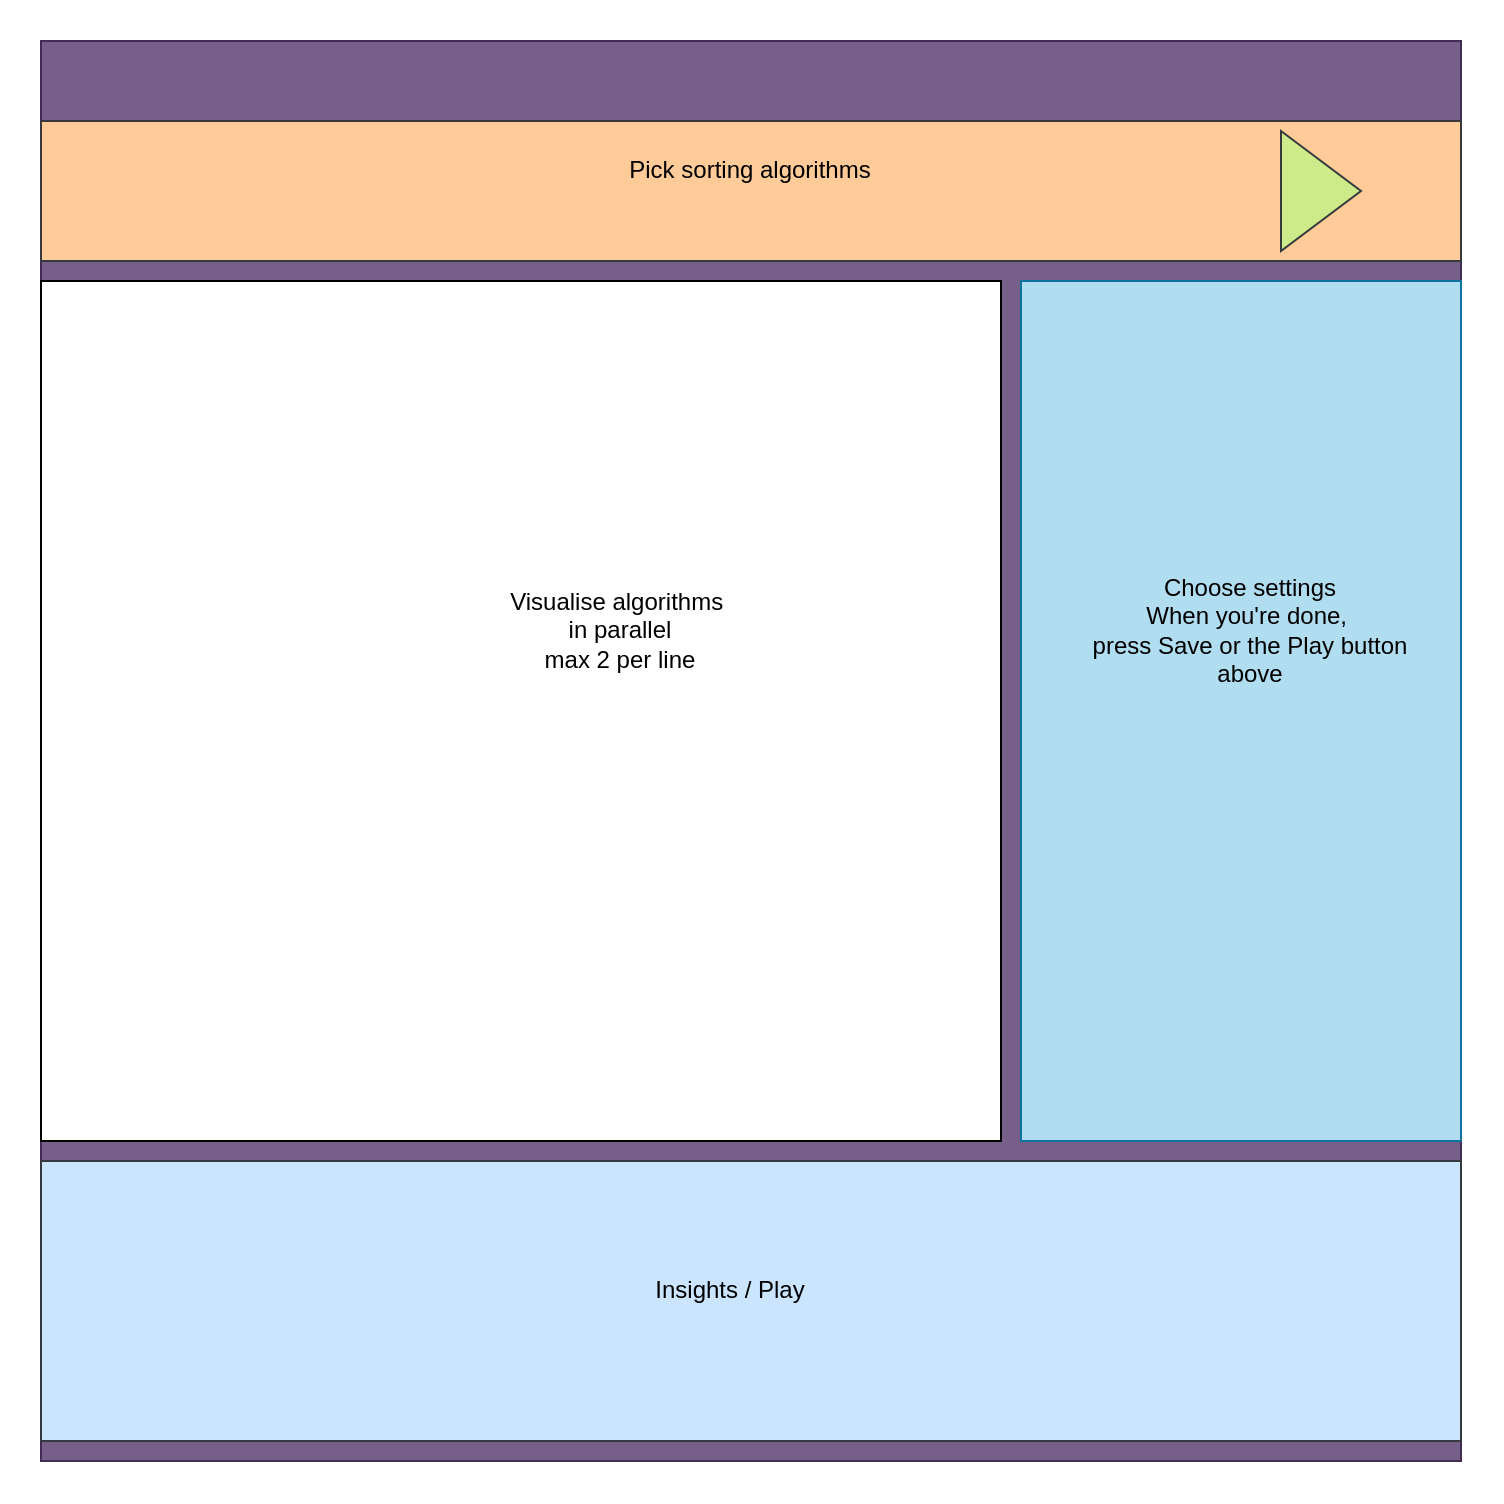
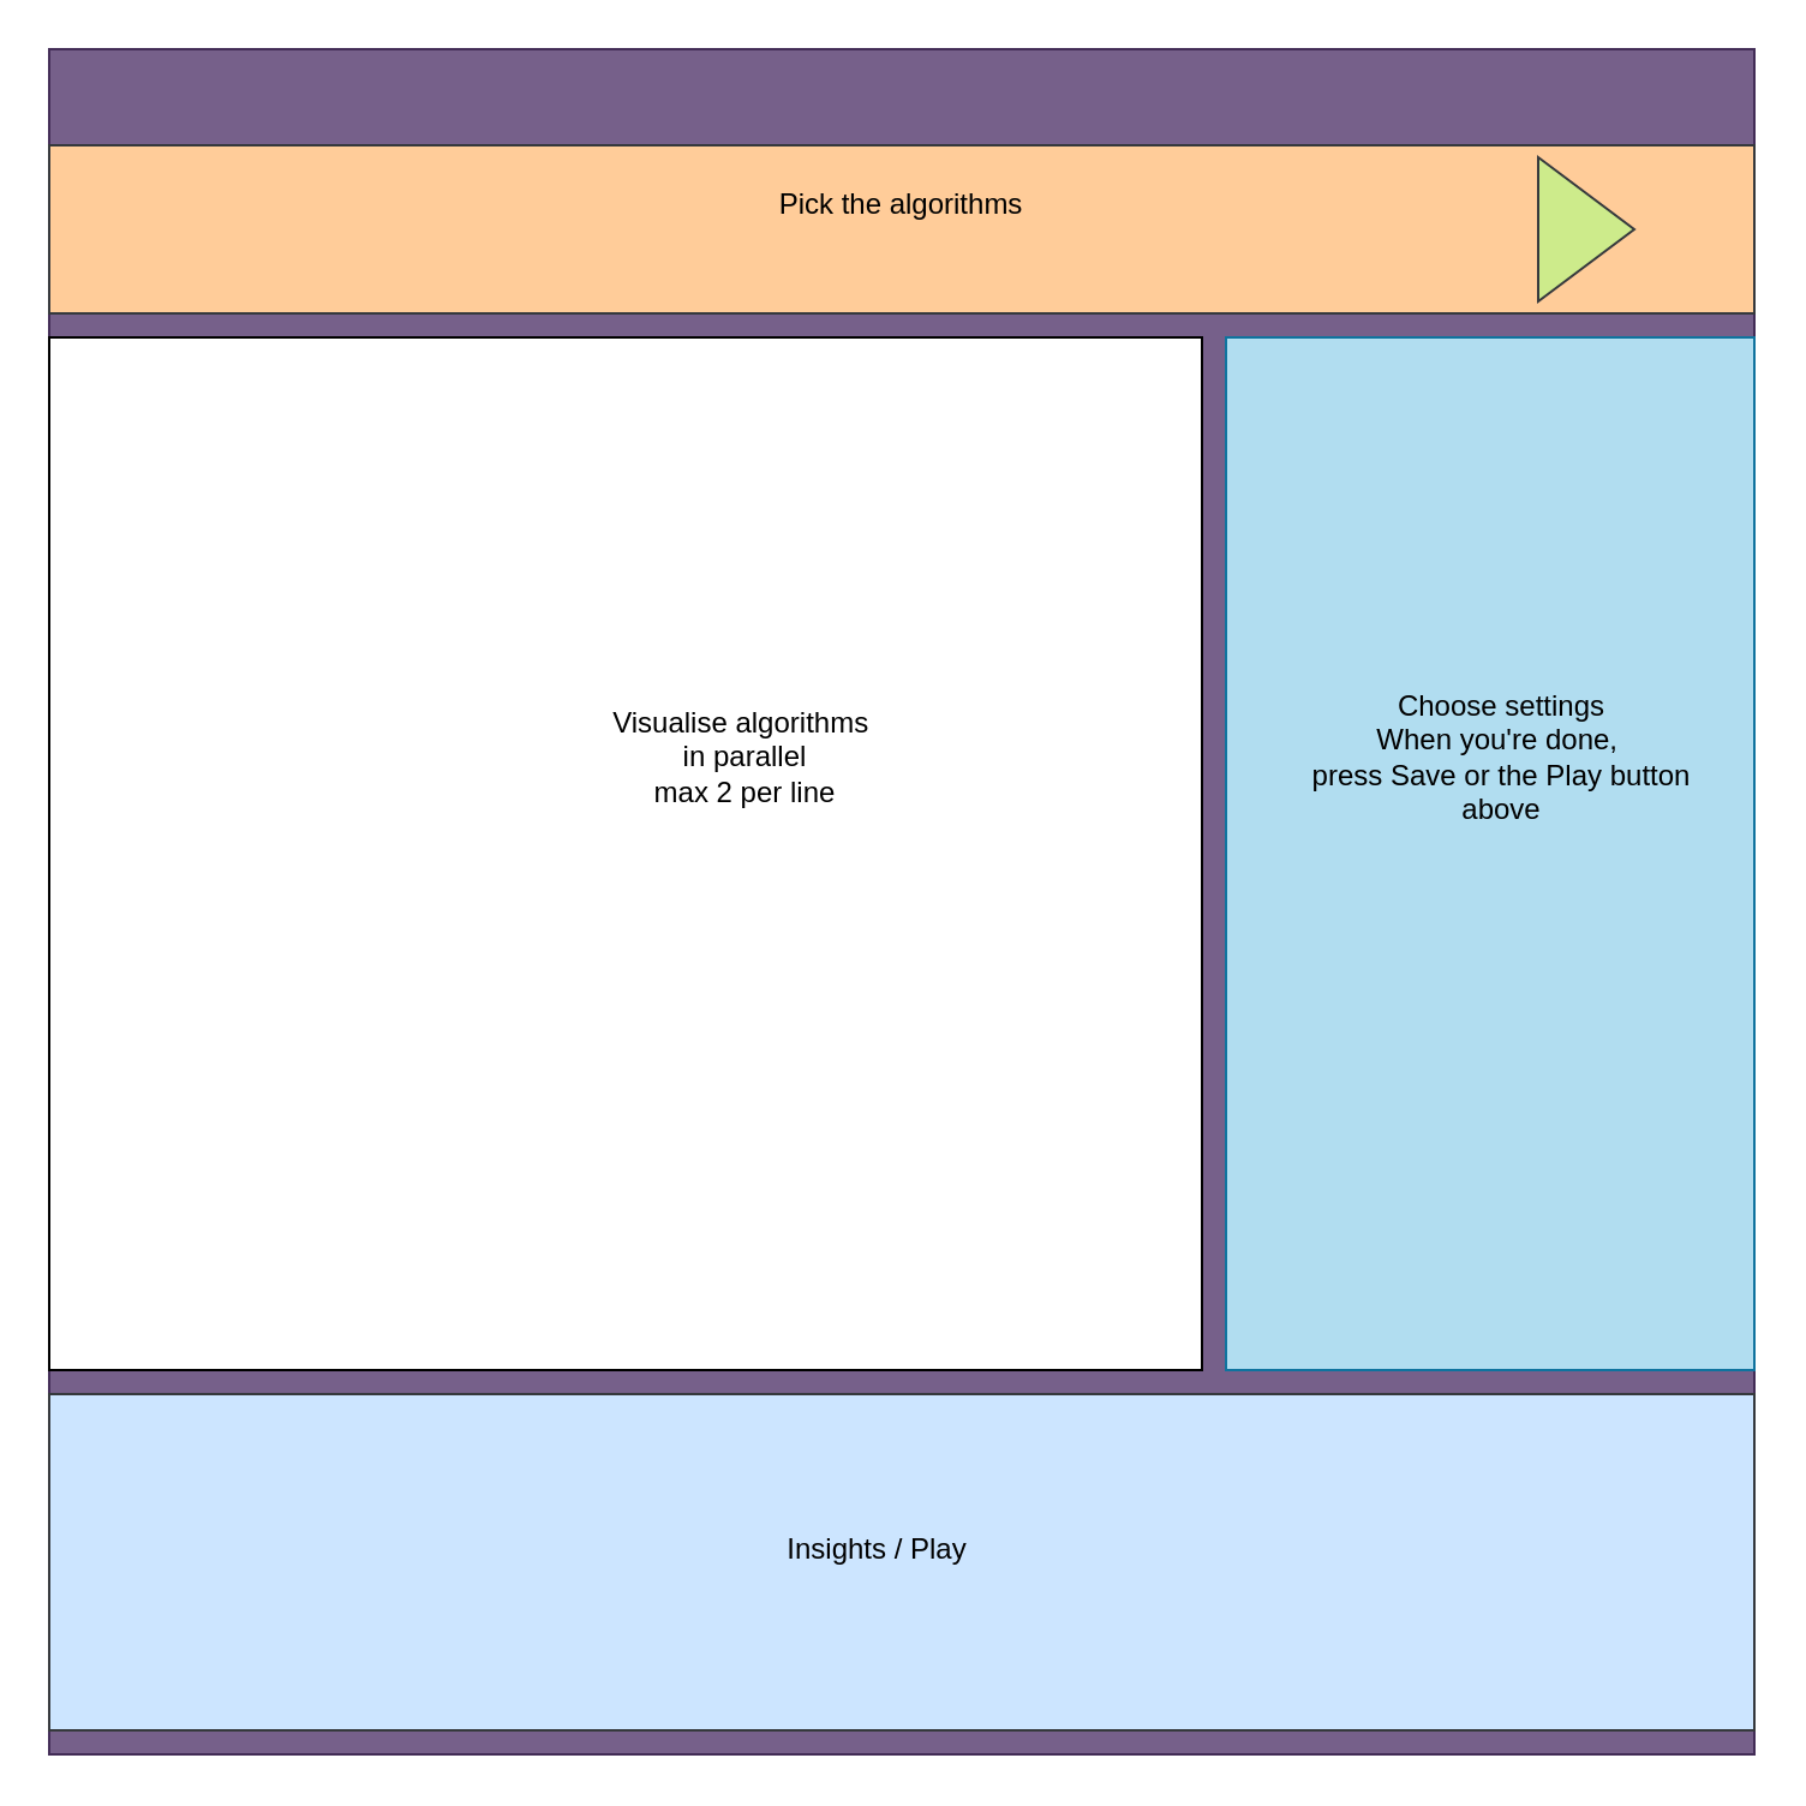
  <mxCell id="0" />
  <mxCell id="1" parent="0" />
  <mxCell id="2" value="" style="whiteSpace=wrap;html=1;aspect=fixed;fillColor=#76608a;strokeColor=#432D57;fontColor=#ffffff;" vertex="1" parent="1"><mxGeometry x="20" y="20" width="710" height="710" as="geometry" /></mxCell>
  <mxCell id="3" value="" style="rounded=0;whiteSpace=wrap;html=1;" vertex="1" parent="1"><mxGeometry x="20" y="140" width="480" height="430" as="geometry" /></mxCell>
  <mxCell id="4" value="" style="rounded=0;whiteSpace=wrap;html=1;fillColor=#b1ddf0;strokeColor=#10739e;" vertex="1" parent="1"><mxGeometry x="510" y="140" width="220" height="430" as="geometry" /></mxCell>
  <mxCell id="5" value="" style="rounded=0;whiteSpace=wrap;html=1;fillColor=#cce5ff;strokeColor=#36393d;" vertex="1" parent="1"><mxGeometry x="20" y="580" width="710" height="140" as="geometry" /></mxCell>
  <mxCell id="6" value="" style="rounded=0;whiteSpace=wrap;html=1;fillColor=#ffcc99;strokeColor=#36393d;" vertex="1" parent="1"><mxGeometry x="20" y="60" width="710" height="70" as="geometry" /></mxCell>
- <mxCell id="7" value="Pick sorting algorithms" style="text;html=1;strokeColor=none;fillColor=none;align=center;verticalAlign=middle;whiteSpace=wrap;rounded=0;" vertex="1" parent="1"><mxGeometry x="290" y="50" width="170" height="70" as="geometry" /></mxCell>
+ <mxCell id="7" value="Pick the algorithms" style="text;html=1;strokeColor=none;fillColor=none;align=center;verticalAlign=middle;whiteSpace=wrap;rounded=0;" vertex="1" parent="1"><mxGeometry x="290" y="50" width="170" height="70" as="geometry" /></mxCell>
  <mxCell id="8" value="Visualise algorithms&amp;nbsp;&lt;br&gt;in parallel&lt;br&gt;max 2 per line" style="text;html=1;strokeColor=none;fillColor=none;align=center;verticalAlign=middle;whiteSpace=wrap;rounded=0;" vertex="1" parent="1"><mxGeometry x="225" y="280" width="170" height="70" as="geometry" /></mxCell>
  <mxCell id="9" value="Choose settings&lt;br&gt;When you're done,&amp;nbsp;&lt;br&gt;press Save or the Play button above" style="text;html=1;strokeColor=none;fillColor=none;align=center;verticalAlign=middle;whiteSpace=wrap;rounded=0;" vertex="1" parent="1"><mxGeometry x="540" y="280" width="170" height="70" as="geometry" /></mxCell>
  <mxCell id="10" value="Insights / Play" style="text;html=1;strokeColor=none;fillColor=none;align=center;verticalAlign=middle;whiteSpace=wrap;rounded=0;" vertex="1" parent="1"><mxGeometry x="280" y="610" width="170" height="70" as="geometry" /></mxCell>
  <mxCell id="11" value="" style="triangle;whiteSpace=wrap;html=1;fillColor=#cdeb8b;strokeColor=#36393d;" vertex="1" parent="1"><mxGeometry x="640" y="65" width="40" height="60" as="geometry" /></mxCell>
